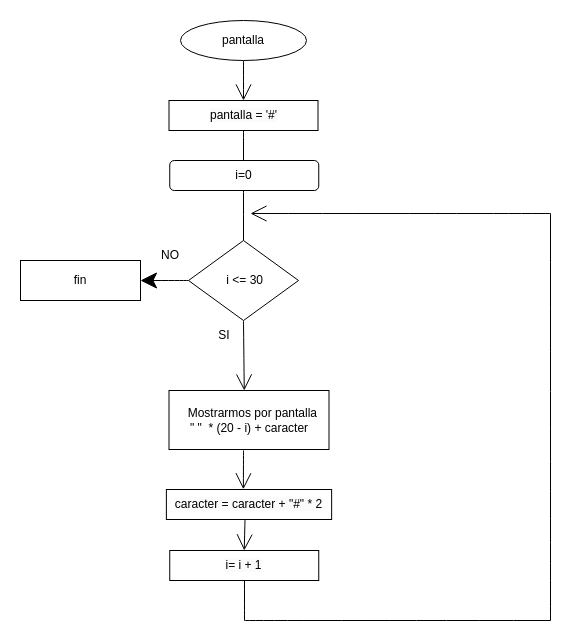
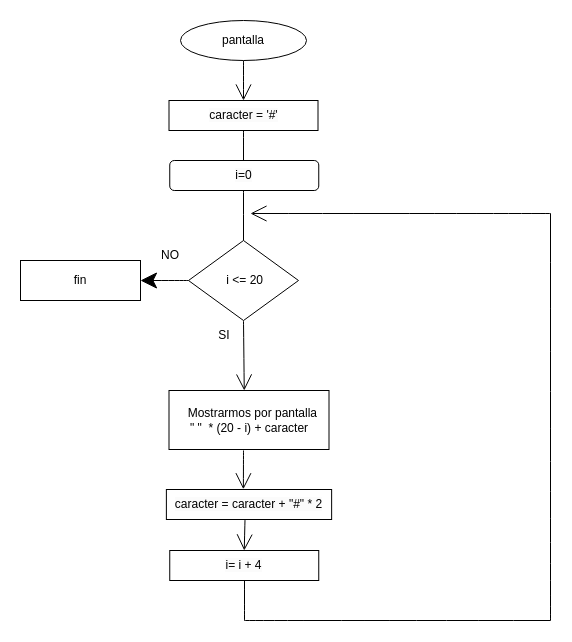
  <mxCell id="0" />
  <mxCell id="1" parent="0" />
  <mxCell id="2" style="edgeStyle=none;curved=1;rounded=0;orthogonalLoop=1;jettySize=auto;html=1;endArrow=open;startSize=14;endSize=14;sourcePerimeterSpacing=8;targetPerimeterSpacing=8;entryX=0.5;entryY=0;entryDx=0;entryDy=0;exitX=0.5;exitY=1;exitDx=0;exitDy=0;" parent="1" source="3" target="8" edge="1"><mxGeometry relative="1" as="geometry" /></mxCell>
  <mxCell id="3" value="pantalla" style="ellipse;whiteSpace=wrap;html=1;" parent="1" vertex="1"><mxGeometry x="180" y="20" width="126" height="40" as="geometry" /></mxCell>
  <mxCell id="4" style="edgeStyle=none;curved=1;rounded=0;orthogonalLoop=1;jettySize=auto;html=1;entryX=1;entryY=0.5;entryDx=0;entryDy=0;endArrow=classic;startSize=14;endSize=14;sourcePerimeterSpacing=8;targetPerimeterSpacing=8;exitX=0;exitY=0.5;exitDx=0;exitDy=0;" parent="1" source="6" target="11" edge="1"><mxGeometry relative="1" as="geometry" /></mxCell>
  <mxCell id="5" style="edgeStyle=none;curved=1;rounded=0;orthogonalLoop=1;jettySize=auto;html=1;entryX=0.5;entryY=0;entryDx=0;entryDy=0;endArrow=open;startSize=14;endSize=14;sourcePerimeterSpacing=8;targetPerimeterSpacing=8;exitX=0.5;exitY=1;exitDx=0;exitDy=0;" parent="1" source="6" edge="1"><mxGeometry relative="1" as="geometry"><mxPoint x="245" y="320" as="sourcePoint" /><mxPoint x="243.75" y="390" as="targetPoint" /></mxGeometry></mxCell>
- <mxCell id="6" value="&amp;nbsp;i &amp;lt;= 30" style="rhombus;whiteSpace=wrap;html=1;" parent="1" vertex="1"><mxGeometry x="188" y="240" width="110" height="80" as="geometry" /></mxCell>
+ <mxCell id="6" value="&amp;nbsp;i &amp;lt;= 20" style="rhombus;whiteSpace=wrap;html=1;" parent="1" vertex="1"><mxGeometry x="188" y="240" width="110" height="80" as="geometry" /></mxCell>
  <mxCell id="7" style="edgeStyle=none;curved=1;rounded=0;orthogonalLoop=1;jettySize=auto;html=1;endArrow=none;startSize=14;endSize=14;sourcePerimeterSpacing=8;targetPerimeterSpacing=8;exitX=0.5;exitY=1;exitDx=0;exitDy=0;entryX=0.5;entryY=0;entryDx=0;entryDy=0;" parent="1" source="8" target="6" edge="1"><mxGeometry relative="1" as="geometry"><mxPoint x="244" y="170" as="targetPoint" /><mxPoint x="240" y="130" as="sourcePoint" /></mxGeometry></mxCell>
- <mxCell id="8" value="&lt;span style=&quot;color: rgb(0, 0, 0); font-family: Helvetica; font-size: 12px; font-style: normal; font-variant-ligatures: normal; font-variant-caps: normal; font-weight: 400; letter-spacing: normal; orphans: 2; text-align: center; text-indent: 0px; text-transform: none; widows: 2; word-spacing: 0px; -webkit-text-stroke-width: 0px; background-color: rgb(251, 251, 251); text-decoration-thickness: initial; text-decoration-style: initial; text-decoration-color: initial; float: none; display: inline !important;&quot;&gt;pantalla = '#'&lt;br&gt;&lt;/span&gt;" style="rounded=0;whiteSpace=wrap;html=1;" parent="1" vertex="1"><mxGeometry x="168.5" y="100" width="149" height="30" as="geometry" /></mxCell>
+ <mxCell id="8" value="&lt;span style=&quot;color: rgb(0, 0, 0); font-family: Helvetica; font-size: 12px; font-style: normal; font-variant-ligatures: normal; font-variant-caps: normal; font-weight: 400; letter-spacing: normal; orphans: 2; text-align: center; text-indent: 0px; text-transform: none; widows: 2; word-spacing: 0px; -webkit-text-stroke-width: 0px; background-color: rgb(251, 251, 251); text-decoration-thickness: initial; text-decoration-style: initial; text-decoration-color: initial; float: none; display: inline !important;&quot;&gt;caracter = '#'&lt;br&gt;&lt;/span&gt;" style="rounded=0;whiteSpace=wrap;html=1;" parent="1" vertex="1"><mxGeometry x="168.5" y="100" width="149" height="30" as="geometry" /></mxCell>
  <mxCell id="9" value="&amp;nbsp; Mostrarmos por pantalla&lt;br&gt;&quot; &quot;&amp;nbsp; * (20 - i) + caracter" style="rounded=0;whiteSpace=wrap;html=1;" parent="1" vertex="1"><mxGeometry x="168.5" y="390" width="160" height="59" as="geometry" /></mxCell>
  <mxCell id="10" value="NO" style="text;html=1;strokeColor=none;fillColor=none;align=center;verticalAlign=middle;whiteSpace=wrap;rounded=0;" parent="1" vertex="1"><mxGeometry x="140" y="240" width="60" height="30" as="geometry" /></mxCell>
  <mxCell id="11" value="fin" style="whiteSpace=wrap;html=1;rounded=0;" parent="1" vertex="1"><mxGeometry x="20" y="260" width="120" height="40" as="geometry" /></mxCell>
  <mxCell id="12" value="" style="edgeStyle=none;orthogonalLoop=1;jettySize=auto;html=1;rounded=0;endArrow=open;startSize=14;endSize=14;sourcePerimeterSpacing=8;targetPerimeterSpacing=8;curved=1;entryX=0.466;entryY=-0.008;entryDx=0;entryDy=0;entryPerimeter=0;" parent="1" target="18" edge="1"><mxGeometry width="140" relative="1" as="geometry"><mxPoint x="243" y="450" as="sourcePoint" /><mxPoint x="168.5" y="531" as="targetPoint" /><Array as="points" /></mxGeometry></mxCell>
  <mxCell id="13" style="edgeStyle=none;curved=1;rounded=0;orthogonalLoop=1;jettySize=auto;html=1;endArrow=open;startSize=14;endSize=14;sourcePerimeterSpacing=8;targetPerimeterSpacing=8;" parent="1" edge="1"><mxGeometry relative="1" as="geometry"><mxPoint x="250" y="213" as="targetPoint" /><mxPoint x="550" y="213" as="sourcePoint" /></mxGeometry></mxCell>
  <mxCell id="14" value="" style="endArrow=none;html=1;rounded=0;startSize=14;endSize=14;sourcePerimeterSpacing=8;targetPerimeterSpacing=8;curved=1;" parent="1" edge="1"><mxGeometry width="50" height="50" relative="1" as="geometry"><mxPoint x="244" y="620" as="sourcePoint" /><mxPoint x="244" y="580" as="targetPoint" /></mxGeometry></mxCell>
  <mxCell id="15" value="" style="endArrow=none;html=1;rounded=0;startSize=14;endSize=14;sourcePerimeterSpacing=8;targetPerimeterSpacing=8;curved=1;" parent="1" edge="1"><mxGeometry width="50" height="50" relative="1" as="geometry"><mxPoint x="244" y="620" as="sourcePoint" /><mxPoint x="550" y="620" as="targetPoint" /></mxGeometry></mxCell>
  <mxCell id="16" value="" style="endArrow=none;html=1;rounded=0;startSize=14;endSize=14;sourcePerimeterSpacing=8;targetPerimeterSpacing=8;curved=1;" parent="1" edge="1"><mxGeometry width="50" height="50" relative="1" as="geometry"><mxPoint x="550" y="620" as="sourcePoint" /><mxPoint x="550" y="213" as="targetPoint" /></mxGeometry></mxCell>
  <mxCell id="17" style="edgeStyle=none;curved=1;rounded=0;orthogonalLoop=1;jettySize=auto;html=1;entryX=0.5;entryY=0;entryDx=0;entryDy=0;endArrow=open;startSize=14;endSize=14;sourcePerimeterSpacing=8;targetPerimeterSpacing=8;exitX=0.476;exitY=0.96;exitDx=0;exitDy=0;exitPerimeter=0;" edge="1" parent="1" source="18" target="21"><mxGeometry relative="1" as="geometry" /></mxCell>
  <mxCell id="18" value="&lt;span style=&quot;color: rgb(0, 0, 0); font-family: Helvetica; font-size: 12px; font-style: normal; font-variant-ligatures: normal; font-variant-caps: normal; font-weight: 400; letter-spacing: normal; orphans: 2; text-align: center; text-indent: 0px; text-transform: none; widows: 2; word-spacing: 0px; -webkit-text-stroke-width: 0px; background-color: rgb(251, 251, 251); text-decoration-thickness: initial; text-decoration-style: initial; text-decoration-color: initial; float: none; display: inline !important;&quot;&gt;caracter = caracter + &quot;#&quot; * 2&lt;br&gt;&lt;/span&gt;" style="rounded=0;whiteSpace=wrap;html=1;" vertex="1" parent="1"><mxGeometry x="165.88" y="489" width="165.25" height="30" as="geometry" /></mxCell>
  <mxCell id="19" value="&lt;span style=&quot;color: rgb(0, 0, 0); font-family: Helvetica; font-size: 12px; font-style: normal; font-variant-ligatures: normal; font-variant-caps: normal; font-weight: 400; letter-spacing: normal; orphans: 2; text-align: center; text-indent: 0px; text-transform: none; widows: 2; word-spacing: 0px; -webkit-text-stroke-width: 0px; background-color: rgb(251, 251, 251); text-decoration-thickness: initial; text-decoration-style: initial; text-decoration-color: initial; float: none; display: inline !important;&quot;&gt;i=0&lt;br&gt;&lt;/span&gt;" style="whiteSpace=wrap;html=1;rounded=1;" vertex="1" parent="1"><mxGeometry x="169.25" y="160" width="149" height="30" as="geometry" /></mxCell>
  <mxCell id="20" value="SI" style="text;html=1;strokeColor=none;fillColor=none;align=center;verticalAlign=middle;whiteSpace=wrap;rounded=0;" vertex="1" parent="1"><mxGeometry x="194" y="320" width="60" height="30" as="geometry" /></mxCell>
- <mxCell id="21" value="&lt;span style=&quot;color: rgb(0, 0, 0); font-family: Helvetica; font-size: 12px; font-style: normal; font-variant-ligatures: normal; font-variant-caps: normal; font-weight: 400; letter-spacing: normal; orphans: 2; text-align: center; text-indent: 0px; text-transform: none; widows: 2; word-spacing: 0px; -webkit-text-stroke-width: 0px; background-color: rgb(251, 251, 251); text-decoration-thickness: initial; text-decoration-style: initial; text-decoration-color: initial; float: none; display: inline !important;&quot;&gt;i= i + 1&lt;br&gt;&lt;/span&gt;" style="rounded=0;whiteSpace=wrap;html=1;" vertex="1" parent="1"><mxGeometry x="169.25" y="550" width="149" height="30" as="geometry" /></mxCell>
+ <mxCell id="21" value="&lt;span style=&quot;color: rgb(0, 0, 0); font-family: Helvetica; font-size: 12px; font-style: normal; font-variant-ligatures: normal; font-variant-caps: normal; font-weight: 400; letter-spacing: normal; orphans: 2; text-align: center; text-indent: 0px; text-transform: none; widows: 2; word-spacing: 0px; -webkit-text-stroke-width: 0px; background-color: rgb(251, 251, 251); text-decoration-thickness: initial; text-decoration-style: initial; text-decoration-color: initial; float: none; display: inline !important;&quot;&gt;i= i + 4&lt;br&gt;&lt;/span&gt;" style="rounded=0;whiteSpace=wrap;html=1;" vertex="1" parent="1"><mxGeometry x="169.25" y="550" width="149" height="30" as="geometry" /></mxCell>
